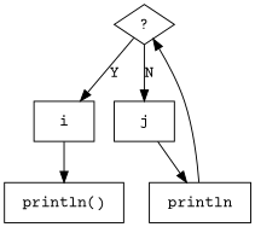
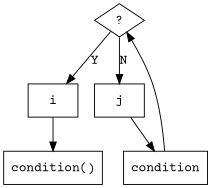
  digraph {
    compound=true
    fontname="Courier Prime"
    node [fillcolor=white fontname="Courier Prime" shape=rect style=filled]
    edge [fontname="Courier Prime"]
-   n1 [label="println()"]
+   n1 [label="condition()"]
    n2 [label="?" shape=diamond]
    n3 [label=i]
    n4 [label=j]
-   n5 [label=println]
+   n5 [label=condition]
    n2 -> n3 [label=Y]
    n2 -> n4 [label=N]
    n3 -> n1
    n4 -> n5
    n5 -> n2
  }
